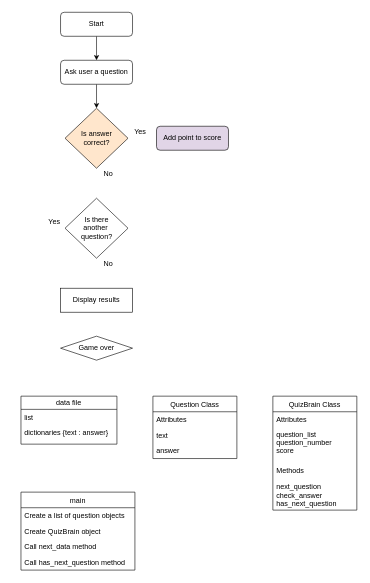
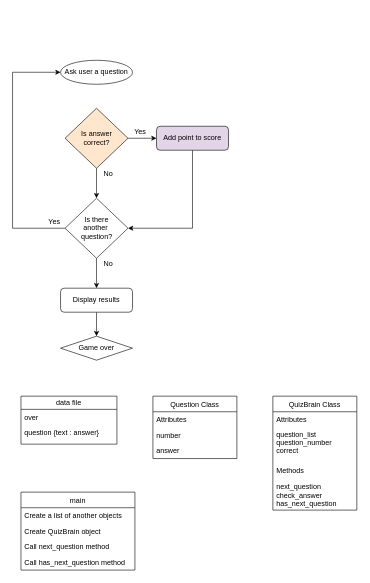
  <mxCell id="0" />
  <mxCell id="1" parent="0" />
- <mxCell id="2" style="edgeStyle=orthogonalEdgeStyle;rounded=0;orthogonalLoop=1;jettySize=auto;html=1;exitX=0.5;exitY=1;exitDx=0;exitDy=0;entryX=0.5;entryY=0;entryDx=0;entryDy=0;" edge="1" parent="1" source="3" target="5"><mxGeometry relative="1" as="geometry" /></mxCell>
- <mxCell id="3" value="Start" style="rounded=1;whiteSpace=wrap;html=1;fontSize=12;glass=0;strokeWidth=1;shadow=0;" parent="1" vertex="1"><mxGeometry x="100" y="20" width="120" height="40" as="geometry" /></mxCell>
- <mxCell id="4" style="edgeStyle=orthogonalEdgeStyle;rounded=0;orthogonalLoop=1;jettySize=auto;html=1;exitX=0.5;exitY=1;exitDx=0;exitDy=0;entryX=0.5;entryY=0;entryDx=0;entryDy=0;" edge="1" parent="1" source="5" target="8"><mxGeometry relative="1" as="geometry" /></mxCell>
- <mxCell id="5" value="Ask user a question" style="rounded=1;whiteSpace=wrap;html=1;fontSize=12;glass=0;strokeWidth=1;shadow=0;" vertex="1" parent="1"><mxGeometry x="100" y="100" width="120" height="40" as="geometry" /></mxCell>
+ <mxCell id="5" value="Ask user a question" style="ellipse;whiteSpace=wrap;html=1;fontSize=12;glass=0;strokeWidth=1;shadow=0;" vertex="1" parent="1"><mxGeometry x="100" y="100" width="120" height="40" as="geometry" /></mxCell>
+ <mxCell id="6" style="edgeStyle=orthogonalEdgeStyle;rounded=0;orthogonalLoop=1;jettySize=auto;html=1;exitX=1;exitY=0.5;exitDx=0;exitDy=0;entryX=0;entryY=0.5;entryDx=0;entryDy=0;" edge="1" parent="1" source="8" target="10"><mxGeometry relative="1" as="geometry" /></mxCell>
+ <mxCell id="7" style="edgeStyle=orthogonalEdgeStyle;rounded=0;orthogonalLoop=1;jettySize=auto;html=1;exitX=0.5;exitY=1;exitDx=0;exitDy=0;" edge="1" parent="1" source="8" target="17"><mxGeometry relative="1" as="geometry" /></mxCell>
  <mxCell id="8" value="Is answer &lt;br&gt;correct?" style="rhombus;whiteSpace=wrap;html=1;fillColor=#ffe6cc;" vertex="1" parent="1"><mxGeometry x="107.5" y="180" width="105" height="100" as="geometry" /></mxCell>
+ <mxCell id="9" style="edgeStyle=orthogonalEdgeStyle;rounded=0;orthogonalLoop=1;jettySize=auto;html=1;exitX=0.5;exitY=1;exitDx=0;exitDy=0;entryX=1;entryY=0.5;entryDx=0;entryDy=0;" edge="1" parent="1" source="10" target="17"><mxGeometry relative="1" as="geometry" /></mxCell>
  <mxCell id="10" value="Add point to score" style="rounded=1;whiteSpace=wrap;html=1;fontSize=12;glass=0;strokeWidth=1;shadow=0;fillColor=#e1d5e7;" vertex="1" parent="1"><mxGeometry x="260" y="210" width="120" height="40" as="geometry" /></mxCell>
  <mxCell id="11" value="Yes" style="text;html=1;strokeColor=none;fillColor=none;align=center;verticalAlign=middle;whiteSpace=wrap;rounded=0;" vertex="1" parent="1"><mxGeometry x="212.5" y="210" width="40" height="20" as="geometry" /></mxCell>
- <mxCell id="13" value="Display results" style="whiteSpace=wrap;html=1;fontSize=12;glass=0;strokeWidth=1;shadow=0;rounded=0;" vertex="1" parent="1"><mxGeometry x="100" y="480" width="120" height="40" as="geometry" /></mxCell>
+ <mxCell id="12" style="edgeStyle=orthogonalEdgeStyle;rounded=0;orthogonalLoop=1;jettySize=auto;html=1;exitX=0.5;exitY=1;exitDx=0;exitDy=0;entryX=0.5;entryY=0;entryDx=0;entryDy=0;" edge="1" parent="1" source="13" target="20"><mxGeometry relative="1" as="geometry" /></mxCell>
+ <mxCell id="13" value="Display results" style="rounded=1;whiteSpace=wrap;html=1;fontSize=12;glass=0;strokeWidth=1;shadow=0;" vertex="1" parent="1"><mxGeometry x="100" y="480" width="120" height="40" as="geometry" /></mxCell>
  <mxCell id="14" value="No" style="text;html=1;strokeColor=none;fillColor=none;align=center;verticalAlign=middle;whiteSpace=wrap;rounded=0;" vertex="1" parent="1"><mxGeometry x="160" y="280" width="40" height="20" as="geometry" /></mxCell>
+ <mxCell id="15" style="edgeStyle=orthogonalEdgeStyle;rounded=0;orthogonalLoop=1;jettySize=auto;html=1;exitX=0;exitY=0.5;exitDx=0;exitDy=0;entryX=0;entryY=0.5;entryDx=0;entryDy=0;" edge="1" parent="1" source="17" target="5"><mxGeometry relative="1" as="geometry"><mxPoint x="70" y="140" as="targetPoint" /><Array as="points"><mxPoint x="20" y="380" /><mxPoint x="20" y="120" /></Array></mxGeometry></mxCell>
+ <mxCell id="16" style="edgeStyle=orthogonalEdgeStyle;rounded=0;orthogonalLoop=1;jettySize=auto;html=1;exitX=0.5;exitY=1;exitDx=0;exitDy=0;" edge="1" parent="1" source="17" target="13"><mxGeometry relative="1" as="geometry" /></mxCell>
  <mxCell id="17" value="Is there &lt;br&gt;another&amp;nbsp;&lt;br&gt;question?" style="rhombus;whiteSpace=wrap;html=1;" vertex="1" parent="1"><mxGeometry x="107.5" y="330" width="105" height="100" as="geometry" /></mxCell>
  <mxCell id="18" value="Yes" style="text;html=1;strokeColor=none;fillColor=none;align=center;verticalAlign=middle;whiteSpace=wrap;rounded=0;" vertex="1" parent="1"><mxGeometry x="70" y="360" width="40" height="20" as="geometry" /></mxCell>
  <mxCell id="19" value="No" style="text;html=1;strokeColor=none;fillColor=none;align=center;verticalAlign=middle;whiteSpace=wrap;rounded=0;" vertex="1" parent="1"><mxGeometry x="160" y="430" width="40" height="20" as="geometry" /></mxCell>
  <mxCell id="20" value="Game over" style="rhombus;whiteSpace=wrap;html=1;fontSize=12;glass=0;strokeWidth=1;shadow=0;" vertex="1" parent="1"><mxGeometry x="100" y="560" width="120" height="40" as="geometry" /></mxCell>
  <mxCell id="21" value="Question Class" style="swimlane;fontStyle=0;childLayout=stackLayout;horizontal=1;startSize=26;horizontalStack=0;resizeParent=1;resizeParentMax=0;resizeLast=0;collapsible=1;marginBottom=0;" vertex="1" parent="1"><mxGeometry x="254" y="660" width="140" height="104" as="geometry"><mxRectangle x="80" y="760" width="110" height="26" as="alternateBounds" /></mxGeometry></mxCell>
  <mxCell id="22" value="Attributes" style="text;strokeColor=none;fillColor=none;align=left;verticalAlign=top;spacingLeft=4;spacingRight=4;overflow=hidden;rotatable=0;points=[[0,0.5],[1,0.5]];portConstraint=eastwest;fontStyle=0" vertex="1" parent="21"><mxGeometry y="26" width="140" height="26" as="geometry" /></mxCell>
- <mxCell id="23" value="text" style="text;strokeColor=none;fillColor=none;align=left;verticalAlign=top;spacingLeft=4;spacingRight=4;overflow=hidden;rotatable=0;points=[[0,0.5],[1,0.5]];portConstraint=eastwest;" vertex="1" parent="21"><mxGeometry y="52" width="140" height="26" as="geometry" /></mxCell>
+ <mxCell id="23" value="number" style="text;strokeColor=none;fillColor=none;align=left;verticalAlign=top;spacingLeft=4;spacingRight=4;overflow=hidden;rotatable=0;points=[[0,0.5],[1,0.5]];portConstraint=eastwest;" vertex="1" parent="21"><mxGeometry y="52" width="140" height="26" as="geometry" /></mxCell>
  <mxCell id="24" value="answer" style="text;strokeColor=none;fillColor=none;align=left;verticalAlign=top;spacingLeft=4;spacingRight=4;overflow=hidden;rotatable=0;points=[[0,0.5],[1,0.5]];portConstraint=eastwest;" vertex="1" parent="21"><mxGeometry y="78" width="140" height="26" as="geometry" /></mxCell>
  <mxCell id="25" value="QuizBrain Class" style="swimlane;fontStyle=0;childLayout=stackLayout;horizontal=1;startSize=26;horizontalStack=0;resizeParent=1;resizeParentMax=0;resizeLast=0;collapsible=1;marginBottom=0;" vertex="1" parent="1"><mxGeometry x="454" y="660" width="140" height="190" as="geometry"><mxRectangle x="80" y="760" width="110" height="26" as="alternateBounds" /></mxGeometry></mxCell>
  <mxCell id="26" value="Attributes" style="text;strokeColor=none;fillColor=none;align=left;verticalAlign=top;spacingLeft=4;spacingRight=4;overflow=hidden;rotatable=0;points=[[0,0.5],[1,0.5]];portConstraint=eastwest;fontStyle=0" vertex="1" parent="25"><mxGeometry y="26" width="140" height="24" as="geometry" /></mxCell>
- <mxCell id="27" value="question_list&#10;question_number&#10;score&#10;" style="text;strokeColor=none;fillColor=none;align=left;verticalAlign=top;spacingLeft=4;spacingRight=4;overflow=hidden;rotatable=0;points=[[0,0.5],[1,0.5]];portConstraint=eastwest;" vertex="1" parent="25"><mxGeometry y="50" width="140" height="60" as="geometry" /></mxCell>
+ <mxCell id="27" value="question_list&#10;question_number&#10;correct&#10;" style="text;strokeColor=none;fillColor=none;align=left;verticalAlign=top;spacingLeft=4;spacingRight=4;overflow=hidden;rotatable=0;points=[[0,0.5],[1,0.5]];portConstraint=eastwest;" vertex="1" parent="25"><mxGeometry y="50" width="140" height="60" as="geometry" /></mxCell>
  <mxCell id="28" value="Methods&#10;&#10;next_question&#10;check_answer&#10;has_next_question" style="text;strokeColor=none;fillColor=none;align=left;verticalAlign=top;spacingLeft=4;spacingRight=4;overflow=hidden;rotatable=0;points=[[0,0.5],[1,0.5]];portConstraint=eastwest;fontStyle=0" vertex="1" parent="25"><mxGeometry y="110" width="140" height="80" as="geometry" /></mxCell>
  <mxCell id="29" value="data file" style="swimlane;fontStyle=0;childLayout=stackLayout;horizontal=1;startSize=22;horizontalStack=0;resizeParent=1;resizeParentMax=0;resizeLast=0;collapsible=1;marginBottom=0;" vertex="1" parent="1"><mxGeometry x="34" y="660" width="160" height="80" as="geometry" /></mxCell>
- <mxCell id="30" value="list" style="text;strokeColor=none;fillColor=none;align=left;verticalAlign=top;spacingLeft=4;spacingRight=4;overflow=hidden;rotatable=0;points=[[0,0.5],[1,0.5]];portConstraint=eastwest;" vertex="1" parent="29"><mxGeometry y="22" width="160" height="26" as="geometry" /></mxCell>
- <mxCell id="31" value="dictionaries {text : answer}" style="text;strokeColor=none;fillColor=none;align=left;verticalAlign=top;spacingLeft=4;spacingRight=4;overflow=hidden;rotatable=0;points=[[0,0.5],[1,0.5]];portConstraint=eastwest;" vertex="1" parent="29"><mxGeometry y="48" width="160" height="32" as="geometry" /></mxCell>
+ <mxCell id="30" value="over" style="text;strokeColor=none;fillColor=none;align=left;verticalAlign=top;spacingLeft=4;spacingRight=4;overflow=hidden;rotatable=0;points=[[0,0.5],[1,0.5]];portConstraint=eastwest;" vertex="1" parent="29"><mxGeometry y="22" width="160" height="26" as="geometry" /></mxCell>
+ <mxCell id="31" value="question {text : answer}" style="text;strokeColor=none;fillColor=none;align=left;verticalAlign=top;spacingLeft=4;spacingRight=4;overflow=hidden;rotatable=0;points=[[0,0.5],[1,0.5]];portConstraint=eastwest;" vertex="1" parent="29"><mxGeometry y="48" width="160" height="32" as="geometry" /></mxCell>
  <mxCell id="32" value="main" style="swimlane;fontStyle=0;childLayout=stackLayout;horizontal=1;startSize=26;horizontalStack=0;resizeParent=1;resizeParentMax=0;resizeLast=0;collapsible=1;marginBottom=0;" vertex="1" parent="1"><mxGeometry x="34" y="820" width="190" height="130" as="geometry" /></mxCell>
- <mxCell id="33" value="Create a list of question objects" style="text;strokeColor=none;fillColor=none;align=left;verticalAlign=top;spacingLeft=4;spacingRight=4;overflow=hidden;rotatable=0;points=[[0,0.5],[1,0.5]];portConstraint=eastwest;" vertex="1" parent="32"><mxGeometry y="26" width="190" height="26" as="geometry" /></mxCell>
+ <mxCell id="33" value="Create a list of another objects" style="text;strokeColor=none;fillColor=none;align=left;verticalAlign=top;spacingLeft=4;spacingRight=4;overflow=hidden;rotatable=0;points=[[0,0.5],[1,0.5]];portConstraint=eastwest;" vertex="1" parent="32"><mxGeometry y="26" width="190" height="26" as="geometry" /></mxCell>
  <mxCell id="34" value="Create QuizBrain object" style="text;strokeColor=none;fillColor=none;align=left;verticalAlign=top;spacingLeft=4;spacingRight=4;overflow=hidden;rotatable=0;points=[[0,0.5],[1,0.5]];portConstraint=eastwest;" vertex="1" parent="32"><mxGeometry y="52" width="190" height="26" as="geometry" /></mxCell>
- <mxCell id="35" value="Call next_data method" style="text;strokeColor=none;fillColor=none;align=left;verticalAlign=top;spacingLeft=4;spacingRight=4;overflow=hidden;rotatable=0;points=[[0,0.5],[1,0.5]];portConstraint=eastwest;" vertex="1" parent="32"><mxGeometry y="78" width="190" height="26" as="geometry" /></mxCell>
+ <mxCell id="35" value="Call next_question method" style="text;strokeColor=none;fillColor=none;align=left;verticalAlign=top;spacingLeft=4;spacingRight=4;overflow=hidden;rotatable=0;points=[[0,0.5],[1,0.5]];portConstraint=eastwest;" vertex="1" parent="32"><mxGeometry y="78" width="190" height="26" as="geometry" /></mxCell>
  <mxCell id="36" value="Call has_next_question method" style="text;strokeColor=none;fillColor=none;align=left;verticalAlign=top;spacingLeft=4;spacingRight=4;overflow=hidden;rotatable=0;points=[[0,0.5],[1,0.5]];portConstraint=eastwest;" vertex="1" parent="32"><mxGeometry y="104" width="190" height="26" as="geometry" /></mxCell>
